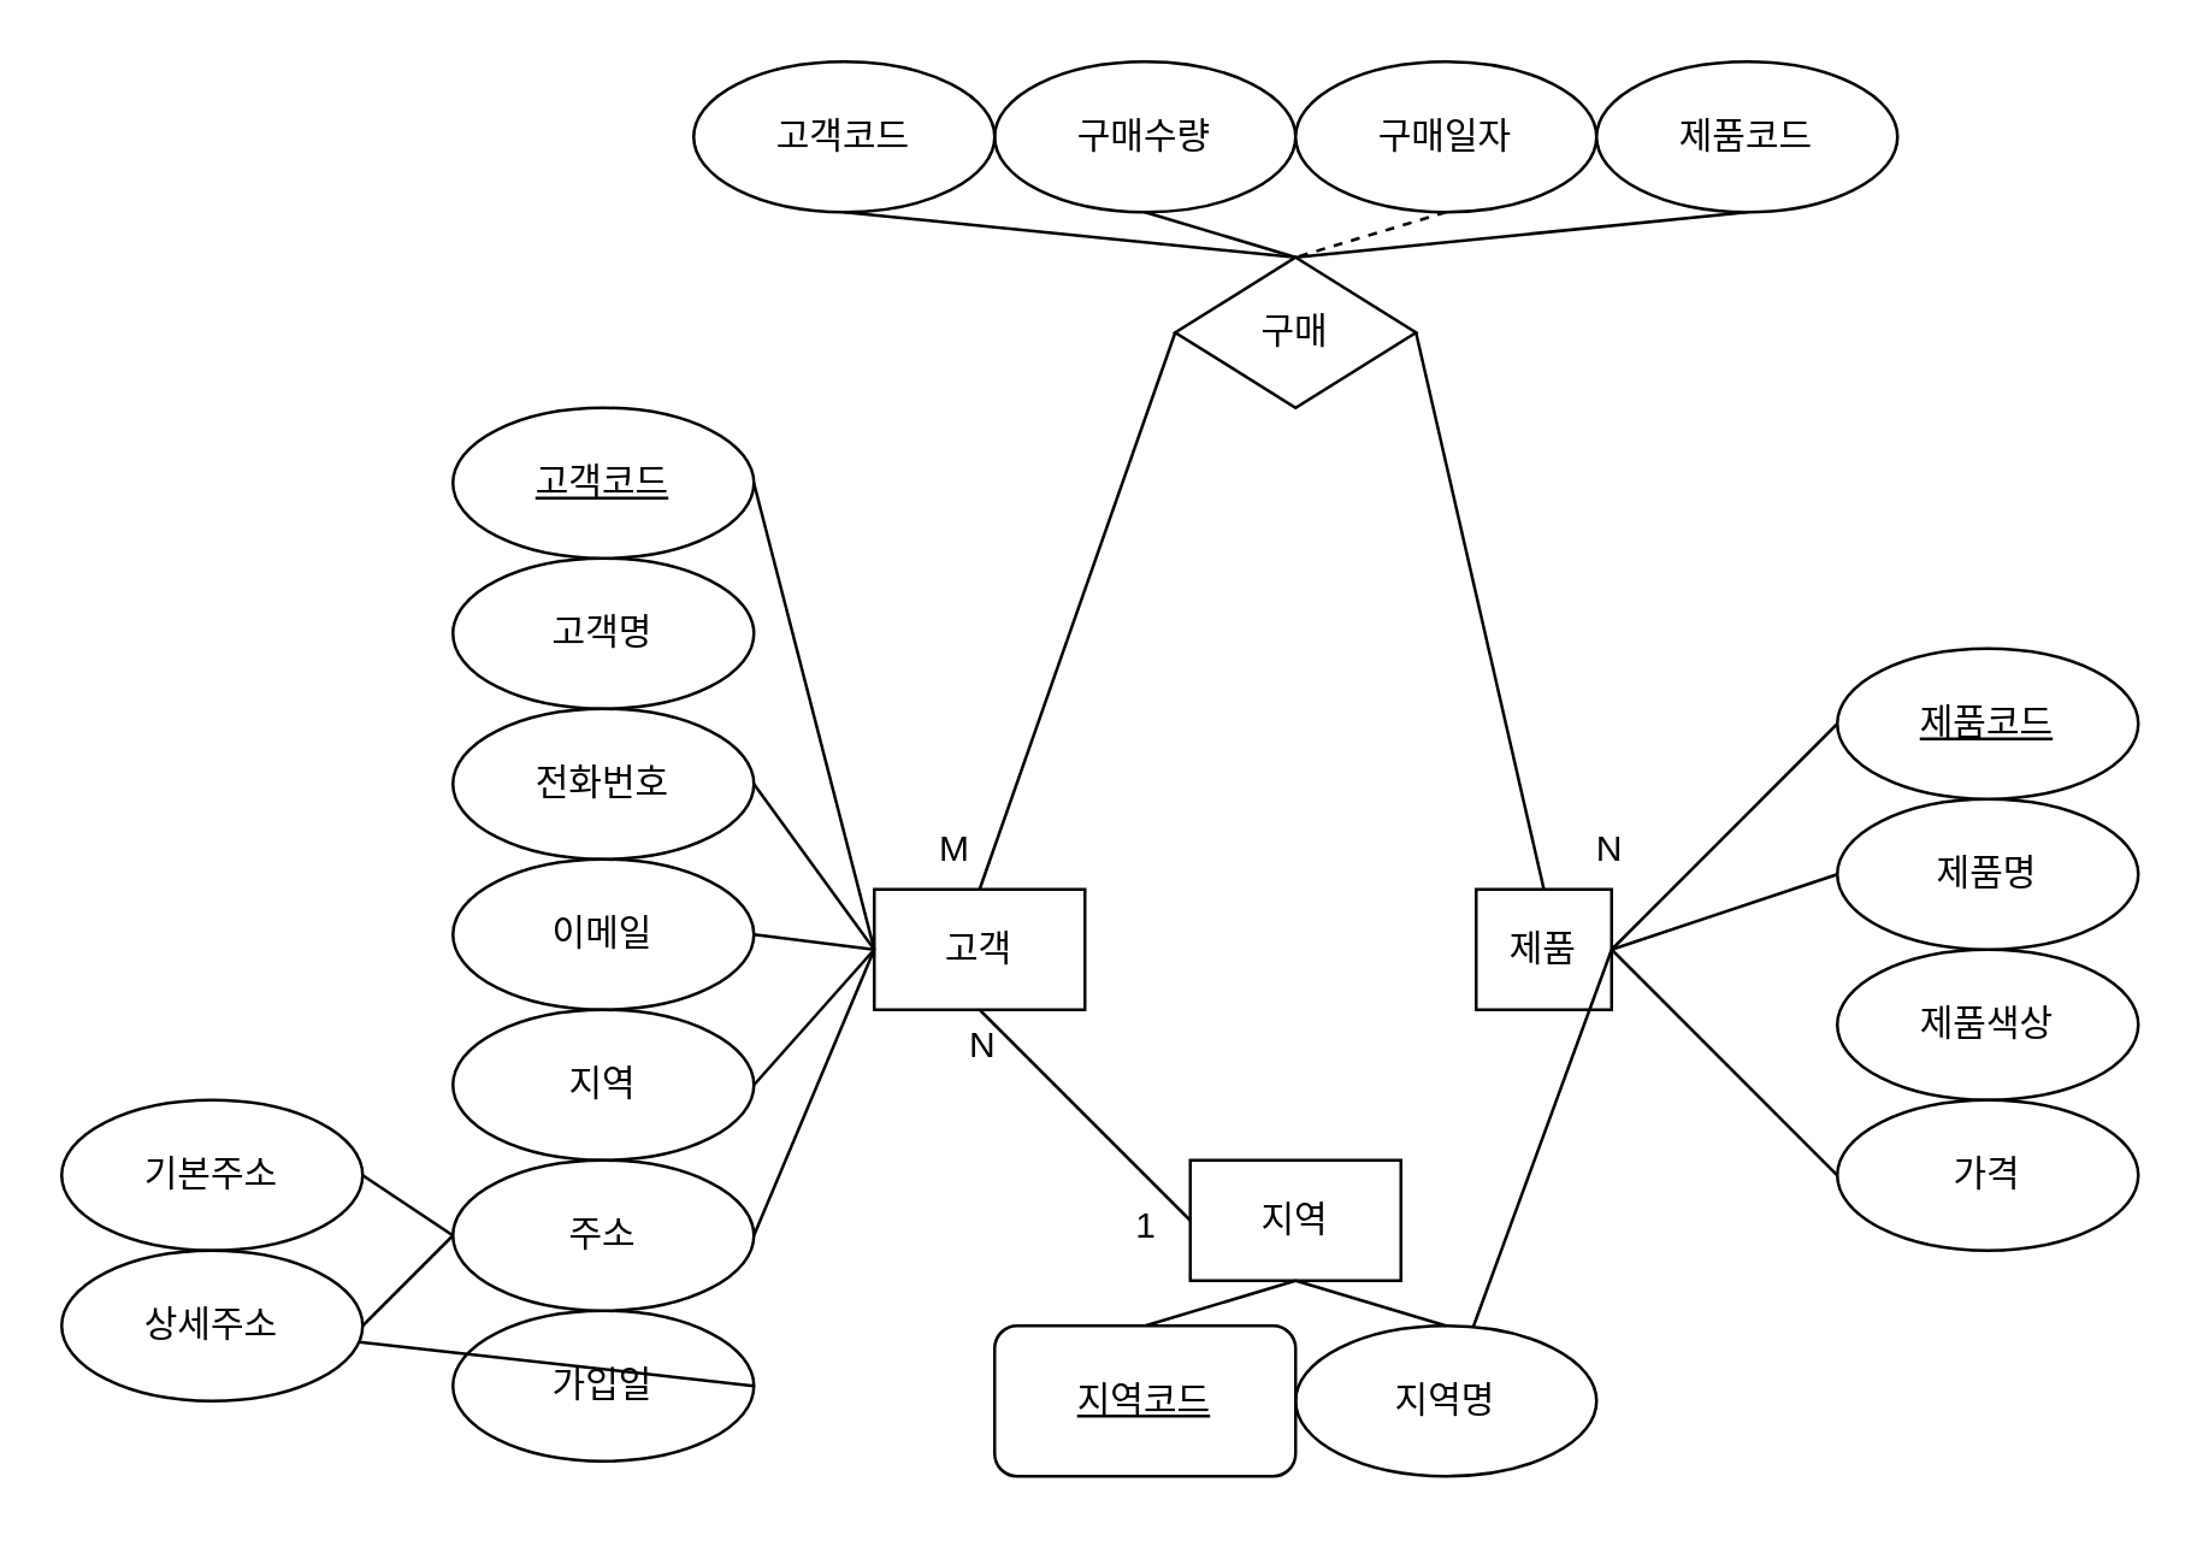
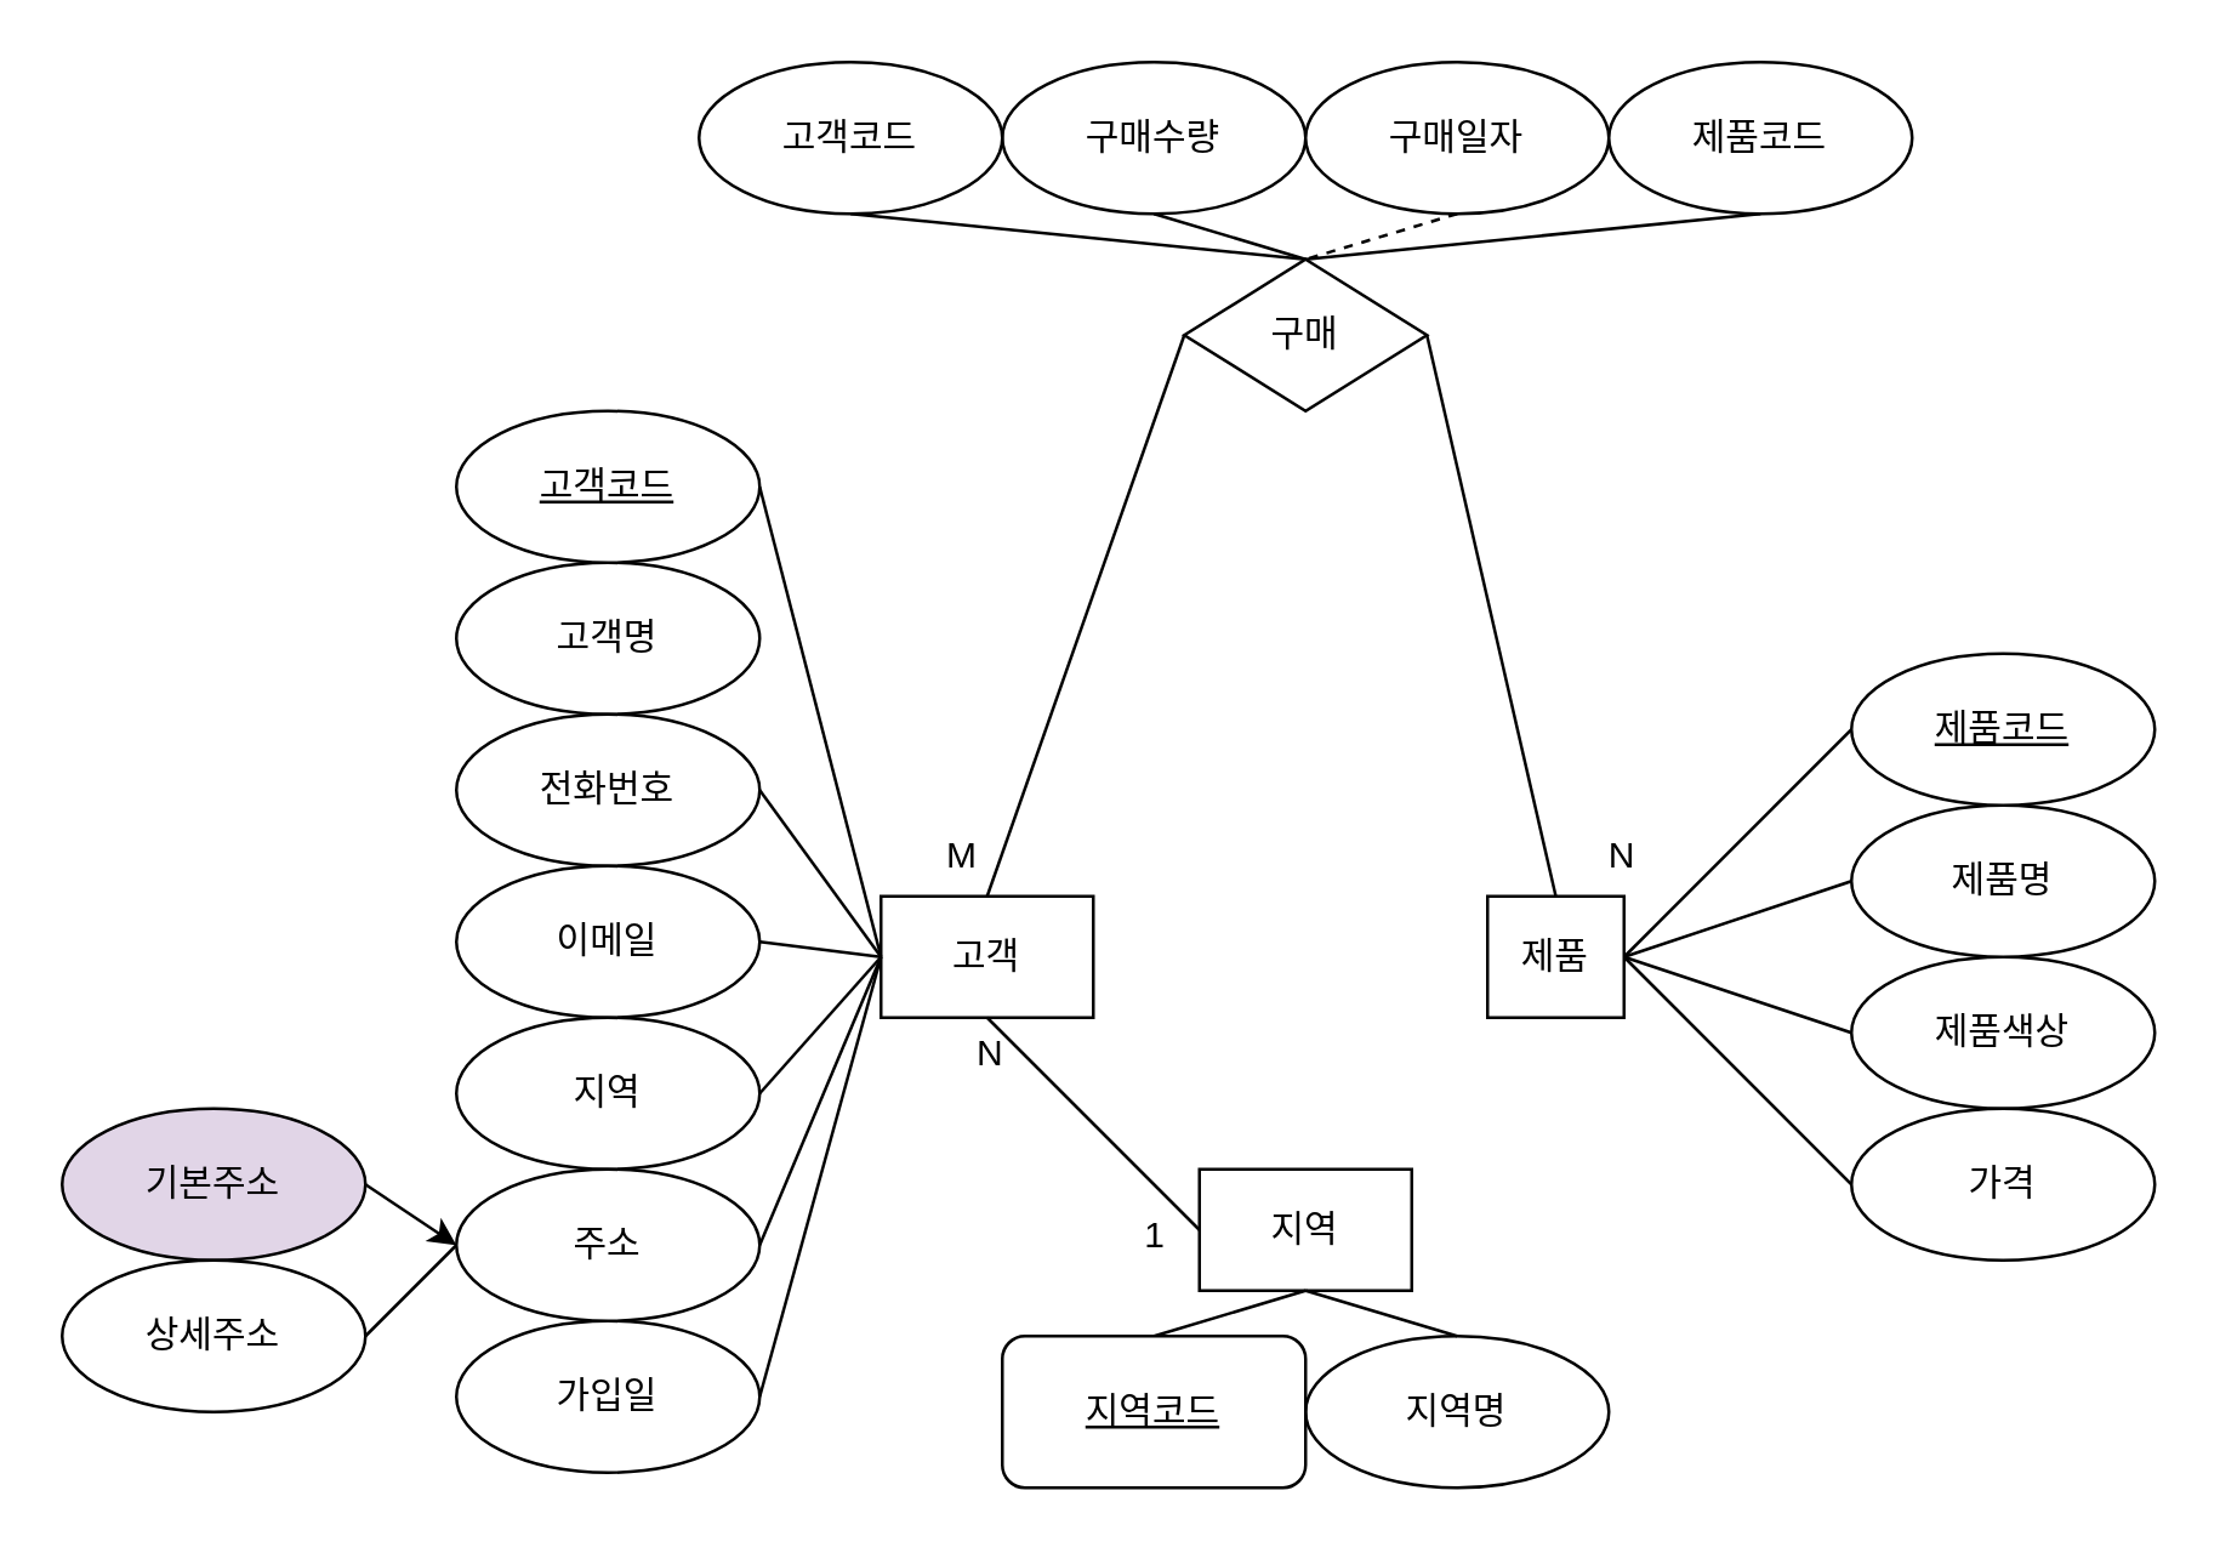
  <mxCell id="0" />
  <mxCell id="1" parent="0" />
  <mxCell id="2" value="고객" style="rounded=0;whiteSpace=wrap;html=1;" vertex="1" parent="1"><mxGeometry x="290" y="295" width="70" height="40" as="geometry" /></mxCell>
  <mxCell id="3" value="제품" style="rounded=0;whiteSpace=wrap;html=1;" vertex="1" parent="1"><mxGeometry x="490" y="295" width="45" height="40" as="geometry" /></mxCell>
  <mxCell id="4" value="지역" style="rounded=0;whiteSpace=wrap;html=1;" vertex="1" parent="1"><mxGeometry x="395" y="385" width="70" height="40" as="geometry" /></mxCell>
  <mxCell id="5" value="지역명" style="ellipse;whiteSpace=wrap;html=1;" vertex="1" parent="1"><mxGeometry x="430" y="440" width="100" height="50" as="geometry" /></mxCell>
  <mxCell id="6" value="고객명" style="ellipse;whiteSpace=wrap;html=1;" vertex="1" parent="1"><mxGeometry x="150" y="185" width="100" height="50" as="geometry" /></mxCell>
  <mxCell id="7" value="전화번호" style="ellipse;whiteSpace=wrap;html=1;" vertex="1" parent="1"><mxGeometry x="150" y="235" width="100" height="50" as="geometry" /></mxCell>
  <mxCell id="8" value="이메일" style="ellipse;whiteSpace=wrap;html=1;" vertex="1" parent="1"><mxGeometry x="150" y="285" width="100" height="50" as="geometry" /></mxCell>
  <mxCell id="9" value="지역" style="ellipse;whiteSpace=wrap;html=1;" vertex="1" parent="1"><mxGeometry x="150" y="335" width="100" height="50" as="geometry" /></mxCell>
- <mxCell id="10" value="기본주소" style="ellipse;whiteSpace=wrap;html=1;" vertex="1" parent="1"><mxGeometry x="20" y="365" width="100" height="50" as="geometry" /></mxCell>
+ <mxCell id="10" value="기본주소" style="ellipse;whiteSpace=wrap;html=1;fillColor=#e1d5e7;" vertex="1" parent="1"><mxGeometry x="20" y="365" width="100" height="50" as="geometry" /></mxCell>
  <mxCell id="11" value="가입일" style="ellipse;whiteSpace=wrap;html=1;" vertex="1" parent="1"><mxGeometry x="150" y="435" width="100" height="50" as="geometry" /></mxCell>
  <mxCell id="12" value="구매수량" style="ellipse;whiteSpace=wrap;html=1;" vertex="1" parent="1"><mxGeometry x="330" y="20" width="100" height="50" as="geometry" /></mxCell>
  <mxCell id="13" value="구매일자" style="ellipse;whiteSpace=wrap;html=1;" vertex="1" parent="1"><mxGeometry x="430" y="20" width="100" height="50" as="geometry" /></mxCell>
  <mxCell id="14" value="제품색상" style="ellipse;whiteSpace=wrap;html=1;" vertex="1" parent="1"><mxGeometry x="610" y="315" width="100" height="50" as="geometry" /></mxCell>
  <mxCell id="15" value="가격" style="ellipse;whiteSpace=wrap;html=1;" vertex="1" parent="1"><mxGeometry x="610" y="365" width="100" height="50" as="geometry" /></mxCell>
  <mxCell id="16" value="구매" style="rhombus;whiteSpace=wrap;html=1;" vertex="1" parent="1"><mxGeometry x="390" y="85" width="80" height="50" as="geometry" /></mxCell>
  <mxCell id="17" value="제품명" style="ellipse;whiteSpace=wrap;html=1;" vertex="1" parent="1"><mxGeometry x="610" y="265" width="100" height="50" as="geometry" /></mxCell>
  <mxCell id="18" value="" style="endArrow=none;html=1;rounded=0;exitX=1;exitY=0.5;exitDx=0;exitDy=0;entryX=0;entryY=0.5;entryDx=0;entryDy=0;" edge="1" parent="1" source="41" target="2"><mxGeometry relative="1" as="geometry"><mxPoint x="280" y="225" as="sourcePoint" /><mxPoint x="440" y="225" as="targetPoint" /></mxGeometry></mxCell>
  <mxCell id="19" value="" style="endArrow=none;html=1;rounded=0;exitX=1;exitY=0.5;exitDx=0;exitDy=0;entryX=0;entryY=0.5;entryDx=0;entryDy=0;" edge="1" parent="1" source="7" target="2"><mxGeometry relative="1" as="geometry"><mxPoint x="270" y="400" as="sourcePoint" /><mxPoint x="355" y="530" as="targetPoint" /></mxGeometry></mxCell>
- <mxCell id="20" value="" style="endArrow=none;html=1;rounded=0;exitX=1;exitY=0.5;exitDx=0;exitDy=0;" edge="1" parent="1" source="11" target="33"><mxGeometry relative="1" as="geometry"><mxPoint x="170" y="525" as="sourcePoint" /><mxPoint x="255" y="655" as="targetPoint" /></mxGeometry></mxCell>
+ <mxCell id="20" value="" style="endArrow=none;html=1;rounded=0;exitX=1;exitY=0.5;exitDx=0;exitDy=0;entryX=0;entryY=0.5;entryDx=0;entryDy=0;" edge="1" parent="1" source="11" target="2"><mxGeometry relative="1" as="geometry"><mxPoint x="170" y="525" as="sourcePoint" /><mxPoint x="255" y="655" as="targetPoint" /></mxGeometry></mxCell>
  <mxCell id="21" value="" style="endArrow=none;html=1;rounded=0;exitX=1;exitY=0.5;exitDx=0;exitDy=0;entryX=0;entryY=0.5;entryDx=0;entryDy=0;" edge="1" parent="1" source="8" target="2"><mxGeometry relative="1" as="geometry"><mxPoint x="280" y="440" as="sourcePoint" /><mxPoint x="365" y="570" as="targetPoint" /></mxGeometry></mxCell>
  <mxCell id="22" value="" style="endArrow=none;html=1;rounded=0;exitX=1;exitY=0.5;exitDx=0;exitDy=0;entryX=0;entryY=0.5;entryDx=0;entryDy=0;" edge="1" parent="1" source="45" target="2"><mxGeometry relative="1" as="geometry"><mxPoint x="250" y="410" as="sourcePoint" /><mxPoint x="340" y="635" as="targetPoint" /></mxGeometry></mxCell>
  <mxCell id="23" value="" style="endArrow=none;html=1;rounded=0;exitX=1;exitY=0.5;exitDx=0;exitDy=0;entryX=0;entryY=0.5;entryDx=0;entryDy=0;" edge="1" parent="1" source="9" target="2"><mxGeometry relative="1" as="geometry"><mxPoint x="265" y="515" as="sourcePoint" /><mxPoint x="350" y="645" as="targetPoint" /></mxGeometry></mxCell>
  <mxCell id="24" value="" style="endArrow=none;html=1;rounded=0;exitX=0.5;exitY=1;exitDx=0;exitDy=0;entryX=0.5;entryY=0;entryDx=0;entryDy=0;" edge="1" parent="1" source="4" target="42"><mxGeometry relative="1" as="geometry"><mxPoint x="270" y="515" as="sourcePoint" /><mxPoint x="380" y="440" as="targetPoint" /></mxGeometry></mxCell>
  <mxCell id="25" value="" style="endArrow=none;html=1;rounded=0;exitX=1;exitY=0.5;exitDx=0;exitDy=0;entryX=0;entryY=0.5;entryDx=0;entryDy=0;" edge="1" parent="1" source="33" target="45"><mxGeometry relative="1" as="geometry"><mxPoint x="250" y="525" as="sourcePoint" /><mxPoint x="150" y="410" as="targetPoint" /></mxGeometry></mxCell>
  <mxCell id="26" value="" style="endArrow=none;html=1;rounded=0;exitX=0.5;exitY=1;exitDx=0;exitDy=0;entryX=0.5;entryY=0;entryDx=0;entryDy=0;" edge="1" parent="1" source="4" target="5"><mxGeometry relative="1" as="geometry"><mxPoint x="325" y="525" as="sourcePoint" /><mxPoint x="410" y="655" as="targetPoint" /></mxGeometry></mxCell>
  <mxCell id="27" value="" style="endArrow=none;html=1;rounded=0;exitX=1;exitY=0.5;exitDx=0;exitDy=0;entryX=0;entryY=0.5;entryDx=0;entryDy=0;" edge="1" parent="1" source="3" target="43"><mxGeometry relative="1" as="geometry"><mxPoint x="390" y="550" as="sourcePoint" /><mxPoint x="610" y="240" as="targetPoint" /></mxGeometry></mxCell>
  <mxCell id="28" value="" style="endArrow=none;html=1;rounded=0;exitX=0;exitY=0.5;exitDx=0;exitDy=0;entryX=1;entryY=0.5;entryDx=0;entryDy=0;" edge="1" parent="1" source="15" target="3"><mxGeometry relative="1" as="geometry"><mxPoint x="435" y="550" as="sourcePoint" /><mxPoint x="520" y="680" as="targetPoint" /></mxGeometry></mxCell>
- <mxCell id="29" value="" style="endArrow=none;html=1;rounded=0;exitX=1;exitY=0.5;exitDx=0;exitDy=0;" edge="1" parent="1" source="3" target="5"><mxGeometry relative="1" as="geometry"><mxPoint x="400" y="560" as="sourcePoint" /><mxPoint x="485" y="690" as="targetPoint" /></mxGeometry></mxCell>
+ <mxCell id="29" value="" style="endArrow=none;html=1;rounded=0;exitX=1;exitY=0.5;exitDx=0;exitDy=0;entryX=0;entryY=0.5;entryDx=0;entryDy=0;" edge="1" parent="1" source="3" target="14"><mxGeometry relative="1" as="geometry"><mxPoint x="400" y="560" as="sourcePoint" /><mxPoint x="485" y="690" as="targetPoint" /></mxGeometry></mxCell>
  <mxCell id="30" value="" style="endArrow=none;html=1;rounded=0;exitX=1;exitY=0.5;exitDx=0;exitDy=0;entryX=0;entryY=0.5;entryDx=0;entryDy=0;" edge="1" parent="1" source="3" target="17"><mxGeometry relative="1" as="geometry"><mxPoint x="400" y="560" as="sourcePoint" /><mxPoint x="485" y="690" as="targetPoint" /></mxGeometry></mxCell>
  <mxCell id="31" value="" style="endArrow=none;html=1;rounded=0;exitX=0.5;exitY=1;exitDx=0;exitDy=0;entryX=0.5;entryY=0;entryDx=0;entryDy=0;dashed=1;" edge="1" parent="1" source="13" target="16"><mxGeometry relative="1" as="geometry"><mxPoint x="250" y="410" as="sourcePoint" /><mxPoint x="335" y="540" as="targetPoint" /></mxGeometry></mxCell>
  <mxCell id="32" value="" style="endArrow=none;html=1;rounded=0;exitX=0.5;exitY=1;exitDx=0;exitDy=0;entryX=0.5;entryY=0;entryDx=0;entryDy=0;" edge="1" parent="1" source="12" target="16"><mxGeometry relative="1" as="geometry"><mxPoint x="260" y="420" as="sourcePoint" /><mxPoint x="345" y="550" as="targetPoint" /></mxGeometry></mxCell>
  <mxCell id="33" value="상세주소" style="ellipse;whiteSpace=wrap;html=1;" vertex="1" parent="1"><mxGeometry x="20" y="415" width="100" height="50" as="geometry" /></mxCell>
- <mxCell id="34" value="" style="endArrow=none;html=1;rounded=0;exitX=1;exitY=0.5;exitDx=0;exitDy=0;entryX=0;entryY=0.5;entryDx=0;entryDy=0;" edge="1" parent="1" source="10" target="45"><mxGeometry relative="1" as="geometry"><mxPoint x="260" y="535" as="sourcePoint" /><mxPoint x="150" y="410" as="targetPoint" /></mxGeometry></mxCell>
+ <mxCell id="34" value="" style="endArrow=classic;html=1;rounded=0;exitX=1;exitY=0.5;exitDx=0;exitDy=0;entryX=0;entryY=0.5;entryDx=0;entryDy=0;" edge="1" parent="1" source="10" target="45"><mxGeometry relative="1" as="geometry"><mxPoint x="260" y="535" as="sourcePoint" /><mxPoint x="150" y="410" as="targetPoint" /></mxGeometry></mxCell>
  <mxCell id="35" value="" style="endArrow=none;html=1;rounded=0;entryX=0;entryY=0.5;entryDx=0;entryDy=0;exitX=0.5;exitY=1;exitDx=0;exitDy=0;" edge="1" parent="1" source="2" target="4"><mxGeometry relative="1" as="geometry"><mxPoint x="325" y="385" as="sourcePoint" /><mxPoint x="450" y="325" as="targetPoint" /></mxGeometry></mxCell>
  <mxCell id="36" value="N" style="resizable=0;html=1;whiteSpace=wrap;align=left;verticalAlign=bottom;" connectable="0" vertex="1" parent="35"><mxGeometry x="-1" relative="1" as="geometry"><mxPoint x="-5" y="20" as="offset" /></mxGeometry></mxCell>
  <mxCell id="37" value="1" style="resizable=0;html=1;whiteSpace=wrap;align=right;verticalAlign=bottom;" connectable="0" vertex="1" parent="35"><mxGeometry x="1" relative="1" as="geometry"><mxPoint x="-10" y="10" as="offset" /></mxGeometry></mxCell>
  <mxCell id="38" value="제품코드" style="ellipse;whiteSpace=wrap;html=1;" vertex="1" parent="1"><mxGeometry x="530" y="20" width="100" height="50" as="geometry" /></mxCell>
  <mxCell id="39" value="" style="endArrow=none;html=1;rounded=0;exitX=0.5;exitY=1;exitDx=0;exitDy=0;entryX=0.5;entryY=0;entryDx=0;entryDy=0;" edge="1" parent="1" source="44" target="16"><mxGeometry relative="1" as="geometry"><mxPoint x="280" y="70" as="sourcePoint" /><mxPoint x="430" y="85" as="targetPoint" /></mxGeometry></mxCell>
  <mxCell id="40" value="" style="endArrow=none;html=1;rounded=0;exitX=0.5;exitY=0;exitDx=0;exitDy=0;entryX=0.5;entryY=1;entryDx=0;entryDy=0;" edge="1" parent="1" source="16" target="38"><mxGeometry relative="1" as="geometry"><mxPoint x="290" y="80" as="sourcePoint" /><mxPoint x="440" y="95" as="targetPoint" /></mxGeometry></mxCell>
  <mxCell id="41" value="고객코드" style="ellipse;whiteSpace=wrap;html=1;align=center;fontStyle=4;" vertex="1" parent="1"><mxGeometry x="150" y="135" width="100" height="50" as="geometry" /></mxCell>
  <mxCell id="42" value="지역코드" style="whiteSpace=wrap;html=1;align=center;fontStyle=4;rounded=1;" vertex="1" parent="1"><mxGeometry x="330" y="440" width="100" height="50" as="geometry" /></mxCell>
  <mxCell id="43" value="제품코드" style="ellipse;whiteSpace=wrap;html=1;align=center;fontStyle=4;" vertex="1" parent="1"><mxGeometry x="610" y="215" width="100" height="50" as="geometry" /></mxCell>
  <mxCell id="44" value="고객코드" style="ellipse;whiteSpace=wrap;html=1;" vertex="1" parent="1"><mxGeometry x="230" y="20" width="100" height="50" as="geometry" /></mxCell>
  <mxCell id="45" value="주소" style="ellipse;whiteSpace=wrap;html=1;" vertex="1" parent="1"><mxGeometry x="150" y="385" width="100" height="50" as="geometry" /></mxCell>
  <mxCell id="46" value="" style="endArrow=none;html=1;rounded=0;entryX=0.5;entryY=0;entryDx=0;entryDy=0;exitX=0;exitY=0.5;exitDx=0;exitDy=0;" edge="1" parent="1" source="16" target="2"><mxGeometry relative="1" as="geometry"><mxPoint x="304" y="205" as="sourcePoint" /><mxPoint x="464" y="205" as="targetPoint" /></mxGeometry></mxCell>
  <mxCell id="47" value="M" style="resizable=0;html=1;whiteSpace=wrap;align=left;verticalAlign=bottom;" connectable="0" vertex="1" parent="46"><mxGeometry x="-1" relative="1" as="geometry"><mxPoint x="-80" y="180" as="offset" /></mxGeometry></mxCell>
  <mxCell id="48" value="" style="endArrow=none;html=1;rounded=0;entryX=1;entryY=0.5;entryDx=0;entryDy=0;exitX=0.5;exitY=0;exitDx=0;exitDy=0;" edge="1" parent="1" source="3" target="16"><mxGeometry relative="1" as="geometry"><mxPoint x="340" y="275" as="sourcePoint" /><mxPoint x="500" y="275" as="targetPoint" /></mxGeometry></mxCell>
  <mxCell id="49" value="N" style="resizable=0;html=1;whiteSpace=wrap;align=right;verticalAlign=bottom;" connectable="0" vertex="1" parent="48"><mxGeometry x="1" relative="1" as="geometry"><mxPoint x="70" y="180" as="offset" /></mxGeometry></mxCell>
